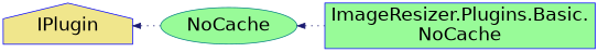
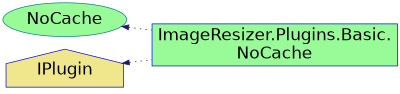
  digraph {
    rankdir=LR
    node [color=blue fillcolor=palegreen fontname=Helvetica fontsize=24 style=filled]
    edge [color=midnightblue dir=back fontname=Helvetica fontsize=24 labelfontname=Helvetica labelfontsize=24 style=dotted]
    n1 [fontcolor=black height=0.2 label="ImageResizer.Plugins.Basic.\lNoCache" shape=box width=0.4]
    n2 [color=teal height=0.2 label=NoCache shape=ellipse width=0.4]
    n3 [fillcolor=khaki height=0.2 label=IPlugin shape=house width=0.4]
    n2 -> n1
-   n3 -> n2
+   n3 -> n1
  }
